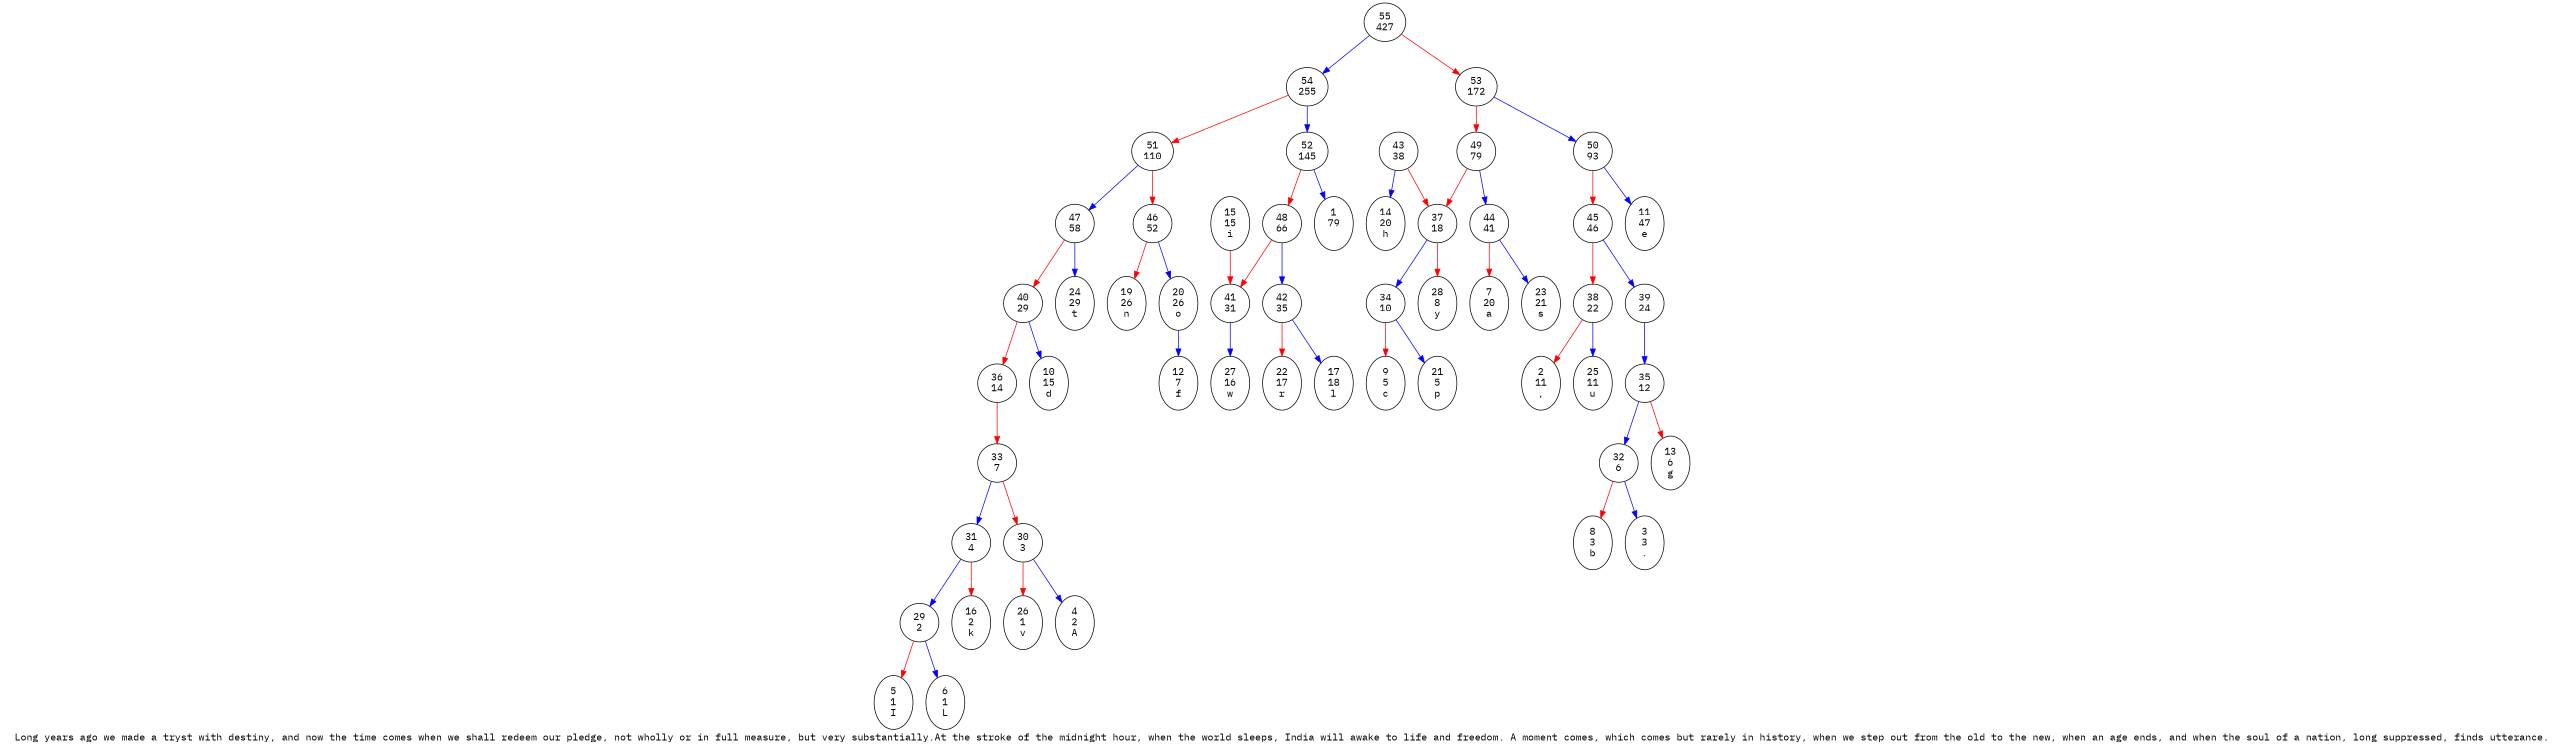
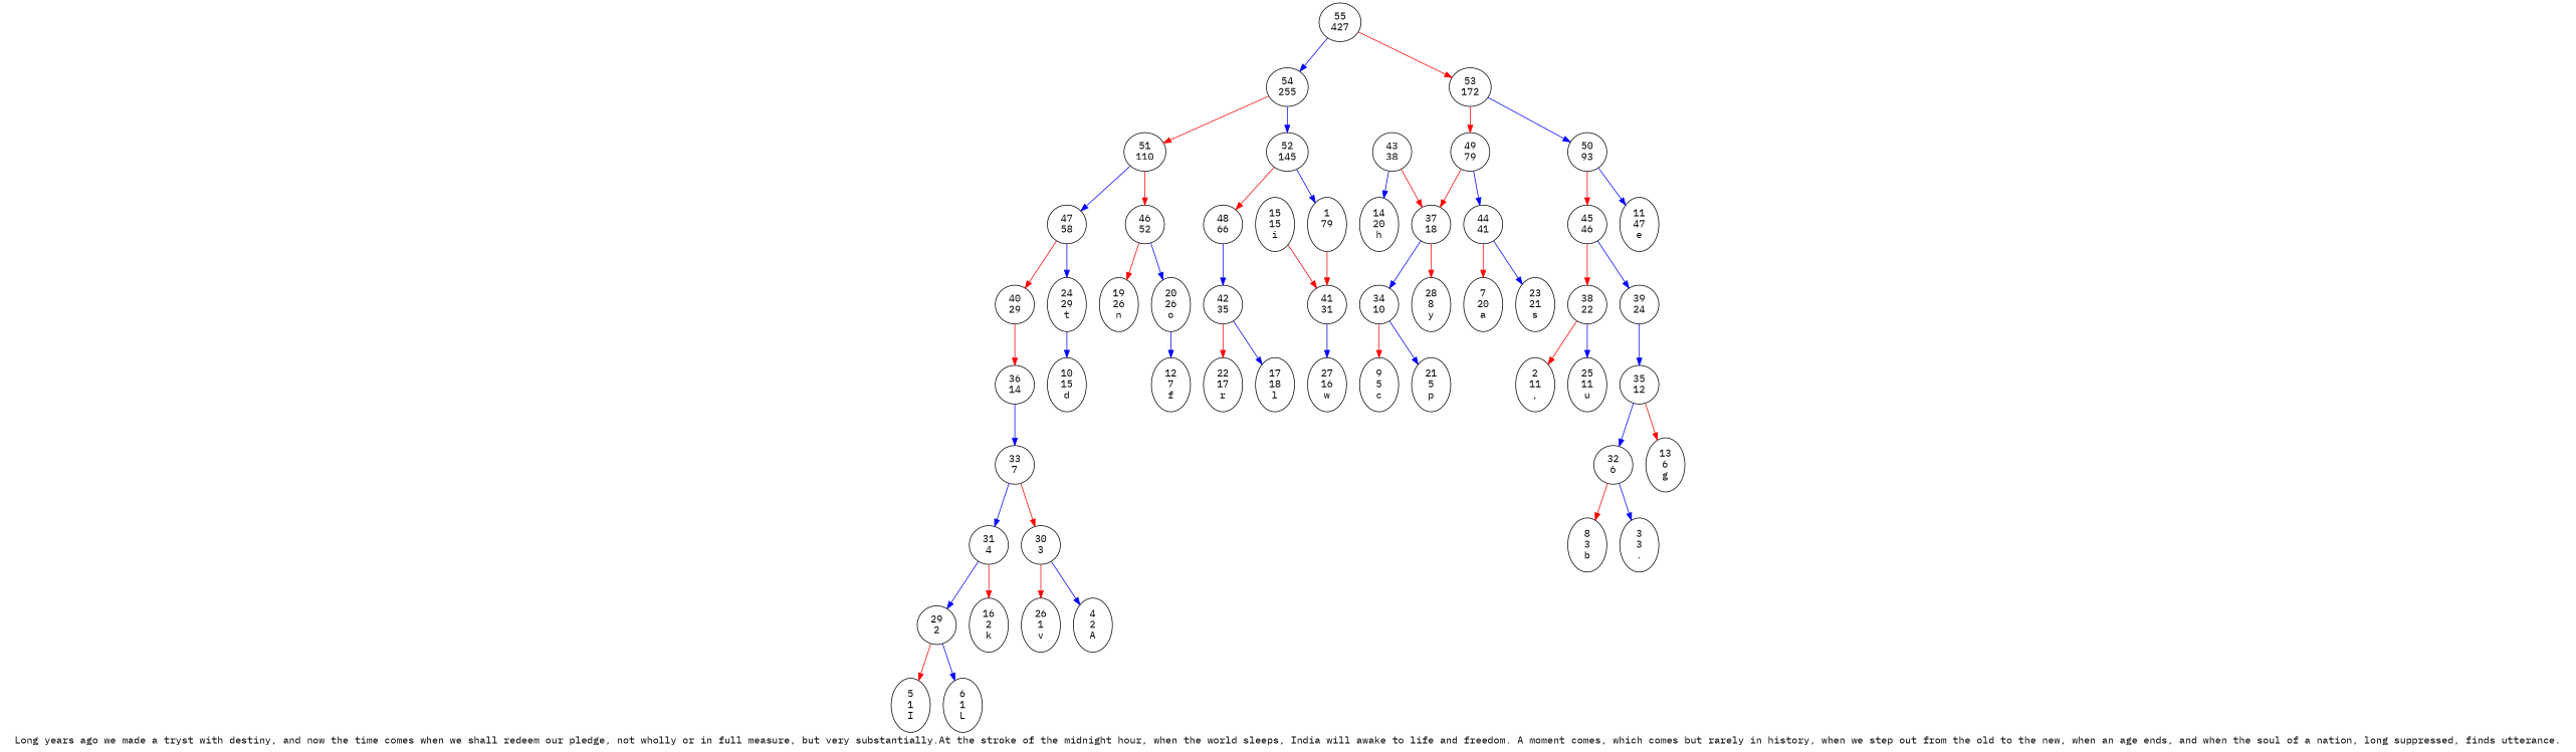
  digraph {
    fontname="IBM Plex Mono"
    label=" Long years ago we made a tryst with destiny, and now the time comes when we shall redeem our pledge, not wholly or in full measure, but very substantially.At the stroke of the midnight hour, when the world sleeps, India will awake to life and freedom. A moment comes, which comes but rarely in history, when we step out from the old to the new, when an age ends, and when the soul of a nation, long suppressed, finds utterance. "
    node [fontname="IBM Plex Mono"]
    edge [color=blue fontname="IBM Plex Mono"]
    "29\n2"
    "5\n1\nI"
    "6\n1\nL"
    "30\n3"
    "26\n1\nv"
    "4\n2\nA"
    "31\n4"
    "16\n2\nk"
    "32\n6"
    "8\n3\nb"
    "3\n3\n."
    "33\n7"
    "34\n10"
    "9\n5\nc"
    "21\n5\np"
    "35\n12"
    "13\n6\ng"
    "36\n14"
    "37\n18"
    "28\n8\ny"
    "38\n22"
    "2\n11\n,"
    "25\n11\nu"
    "39\n24"
    "40\n29"
    "10\n15\nd"
    "41\n31"
    "27\n16\nw"
    "15\n15\ni"
    "42\n35"
    "22\n17\nr"
    "17\n18\nl"
    "43\n38"
    "14\n20\nh"
    "44\n41"
    "7\n20\na"
    "23\n21\ns"
    "45\n46"
    "46\n52"
    "19\n26\nn"
    "20\n26\no"
    "12\n7\nf"
    "47\n58"
    "24\n29\nt"
    "48\n66"
    "49\n79"
    "50\n93"
    "11\n47\ne"
    "51\n110"
    "52\n145"
    "1\n79\n "
    "53\n172"
    "54\n255"
    "55\n427"
    "29\n2" -> "5\n1\nI" [color=red]
    "29\n2" -> "6\n1\nL"
    "30\n3" -> "26\n1\nv" [color=red]
    "30\n3" -> "4\n2\nA"
    "31\n4" -> "29\n2"
    "31\n4" -> "16\n2\nk" [color=red]
    "32\n6" -> "8\n3\nb" [color=red]
    "32\n6" -> "3\n3\n."
    "33\n7" -> "30\n3" [color=red]
    "33\n7" -> "31\n4"
    "34\n10" -> "9\n5\nc" [color=red]
    "34\n10" -> "21\n5\np"
    "35\n12" -> "32\n6"
    "35\n12" -> "13\n6\ng" [color=red]
-   "36\n14" -> "33\n7" [color=red]
+   "36\n14" -> "33\n7"
    "37\n18" -> "34\n10"
    "37\n18" -> "28\n8\ny" [color=red]
    "38\n22" -> "2\n11\n," [color=red]
    "38\n22" -> "25\n11\nu"
    "39\n24" -> "35\n12"
    "40\n29" -> "36\n14" [color=red]
-   "40\n29" -> "10\n15\nd"
+   "24\n29\nt" -> "10\n15\nd"
    "41\n31" -> "27\n16\nw"
    "15\n15\ni" -> "41\n31" [color=red]
    "42\n35" -> "22\n17\nr" [color=red]
    "42\n35" -> "17\n18\nl"
    "43\n38" -> "37\n18" [color=red]
    "43\n38" -> "14\n20\nh"
    "44\n41" -> "7\n20\na" [color=red]
    "44\n41" -> "23\n21\ns"
    "45\n46" -> "38\n22" [color=red]
    "45\n46" -> "39\n24"
    "46\n52" -> "19\n26\nn" [color=red]
    "46\n52" -> "20\n26\no"
    "20\n26\no" -> "12\n7\nf"
    "47\n58" -> "40\n29" [color=red]
    "47\n58" -> "24\n29\nt"
-   "48\n66" -> "41\n31" [color=red]
+   "1\n79\n " -> "41\n31" [color=red]
    "48\n66" -> "42\n35"
    "49\n79" -> "37\n18" [color=red]
    "49\n79" -> "44\n41"
    "50\n93" -> "45\n46" [color=red]
    "50\n93" -> "11\n47\ne"
    "51\n110" -> "46\n52" [color=red]
    "51\n110" -> "47\n58"
    "52\n145" -> "48\n66" [color=red]
    "52\n145" -> "1\n79\n "
    "53\n172" -> "49\n79" [color=red]
    "53\n172" -> "50\n93"
    "54\n255" -> "51\n110" [color=red]
    "54\n255" -> "52\n145"
    "55\n427" -> "53\n172" [color=red]
    "55\n427" -> "54\n255"
  }
